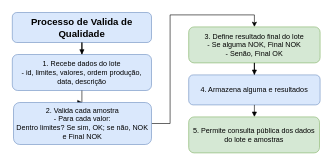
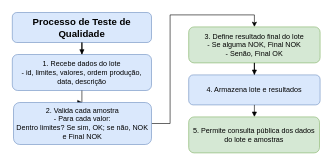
  <mxCell id="0" />
  <mxCell id="1" parent="0" />
- <mxCell id="2" value="Processo de Valida de Qualidade" style="rounded=1;whiteSpace=wrap;html=1;fillColor=#dae8fc;strokeColor=#6c8ebf;fontSize=16;fontStyle=1;" parent="1" vertex="1"><mxGeometry x="20" y="20" width="232" height="50" as="geometry" /></mxCell>
+ <mxCell id="2" value="Processo de Teste de Qualidade" style="rounded=1;whiteSpace=wrap;html=1;fillColor=#dae8fc;strokeColor=#6c8ebf;fontSize=16;fontStyle=1;" parent="1" vertex="1"><mxGeometry x="20" y="20" width="232" height="50" as="geometry" /></mxCell>
  <mxCell id="3" value="" style="edgeStyle=orthogonalEdgeStyle;rounded=0;orthogonalLoop=1;jettySize=auto;html=1;endArrow=block;endFill=1;" parent="1" source="2" target="4" edge="1"><mxGeometry relative="1" as="geometry"><mxPoint x="82" y="95" as="targetPoint" /></mxGeometry></mxCell>
  <mxCell id="4" value="1. Recebe dados do lote&#10;- id, limites, valores, ordem produção, data, descrição" style="rounded=1;whiteSpace=wrap;html=1;fillColor=#dae8fc;strokeColor=#6c8ebf;" parent="1" vertex="1"><mxGeometry x="20" y="90" width="232" height="60" as="geometry" /></mxCell>
  <mxCell id="5" value="" style="edgeStyle=orthogonalEdgeStyle;rounded=0;orthogonalLoop=1;jettySize=auto;html=1;endArrow=block;endFill=1;" parent="1" source="4" target="7" edge="1"><mxGeometry relative="1" as="geometry" /></mxCell>
  <mxCell id="6" style="edgeStyle=orthogonalEdgeStyle;rounded=0;orthogonalLoop=1;jettySize=auto;html=1;entryX=0.5;entryY=0;entryDx=0;entryDy=0;" edge="1" parent="1" source="7" target="8"><mxGeometry relative="1" as="geometry" /></mxCell>
  <mxCell id="7" value="2. Valida cada amostra&#10;- Para cada valor:&#10;  Dentro limites? Se sim, OK; se não, NOK e Final NOK" style="rounded=1;whiteSpace=wrap;html=1;fillColor=#dae8fc;strokeColor=#6c8ebf;" parent="1" vertex="1"><mxGeometry x="22" y="170" width="230" height="70" as="geometry" /></mxCell>
  <mxCell id="8" value="3. Define resultado final do lote&#10;- Se alguma NOK, Final NOK&#10;- Senão, Final OK" style="rounded=1;whiteSpace=wrap;html=1;fillColor=#d5e8d4;strokeColor=#82b366;" parent="1" vertex="1"><mxGeometry x="314" y="44" width="219" height="60" as="geometry" /></mxCell>
  <mxCell id="9" value="" style="edgeStyle=orthogonalEdgeStyle;rounded=0;orthogonalLoop=1;jettySize=auto;html=1;endArrow=block;endFill=1;" parent="1" source="8" target="10" edge="1"><mxGeometry relative="1" as="geometry" /></mxCell>
- <mxCell id="10" value="4. Armazena alguma e resultados" style="rounded=1;whiteSpace=wrap;html=1;fillColor=#dae8fc;strokeColor=#6c8ebf;" parent="1" vertex="1"><mxGeometry x="314" y="124" width="219" height="50" as="geometry" /></mxCell>
+ <mxCell id="10" value="4. Armazena lote e resultados" style="rounded=1;whiteSpace=wrap;html=1;fillColor=#dae8fc;strokeColor=#6c8ebf;" parent="1" vertex="1"><mxGeometry x="314" y="124" width="219" height="50" as="geometry" /></mxCell>
  <mxCell id="11" value="" style="edgeStyle=orthogonalEdgeStyle;rounded=0;orthogonalLoop=1;jettySize=auto;html=1;endArrow=block;endFill=1;" parent="1" source="10" target="12" edge="1"><mxGeometry relative="1" as="geometry" /></mxCell>
  <mxCell id="12" value="5. Permite consulta pública dos dados do lote e amostras" style="rounded=1;whiteSpace=wrap;html=1;fillColor=#d5e8d4;strokeColor=#82b366;" parent="1" vertex="1"><mxGeometry x="314" y="194" width="218" height="60" as="geometry" /></mxCell>
